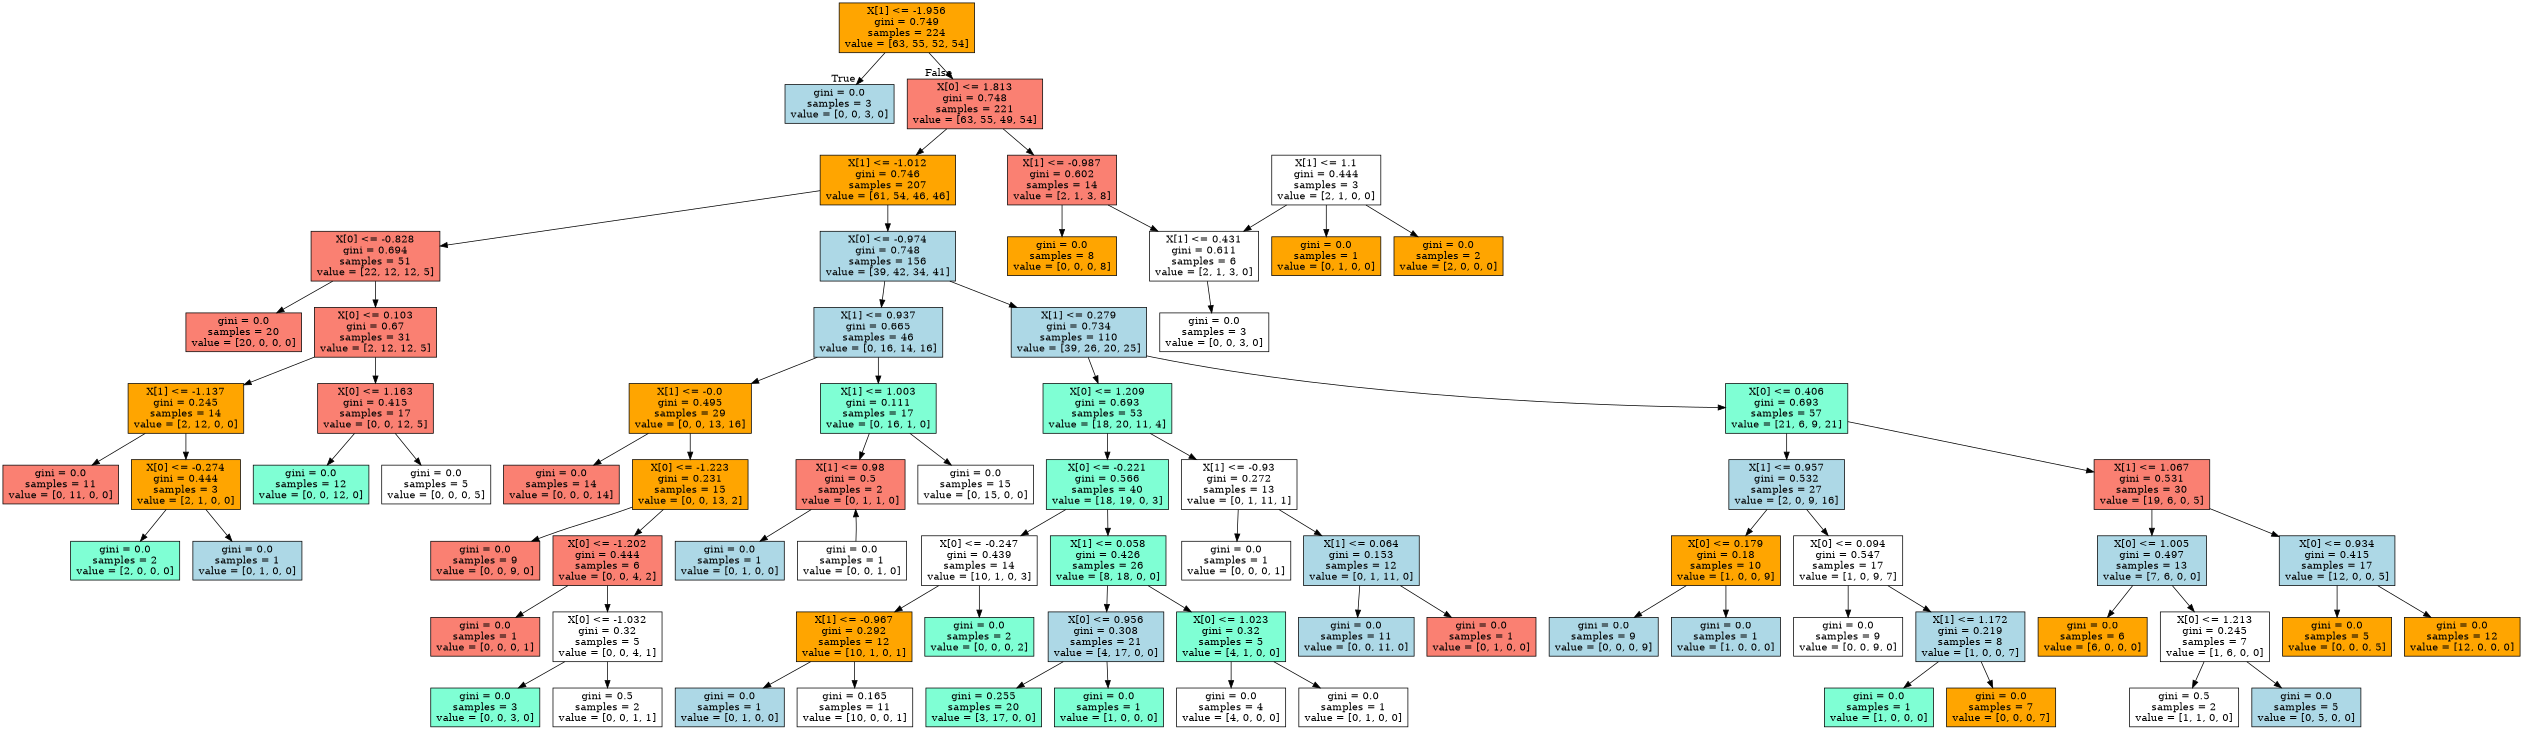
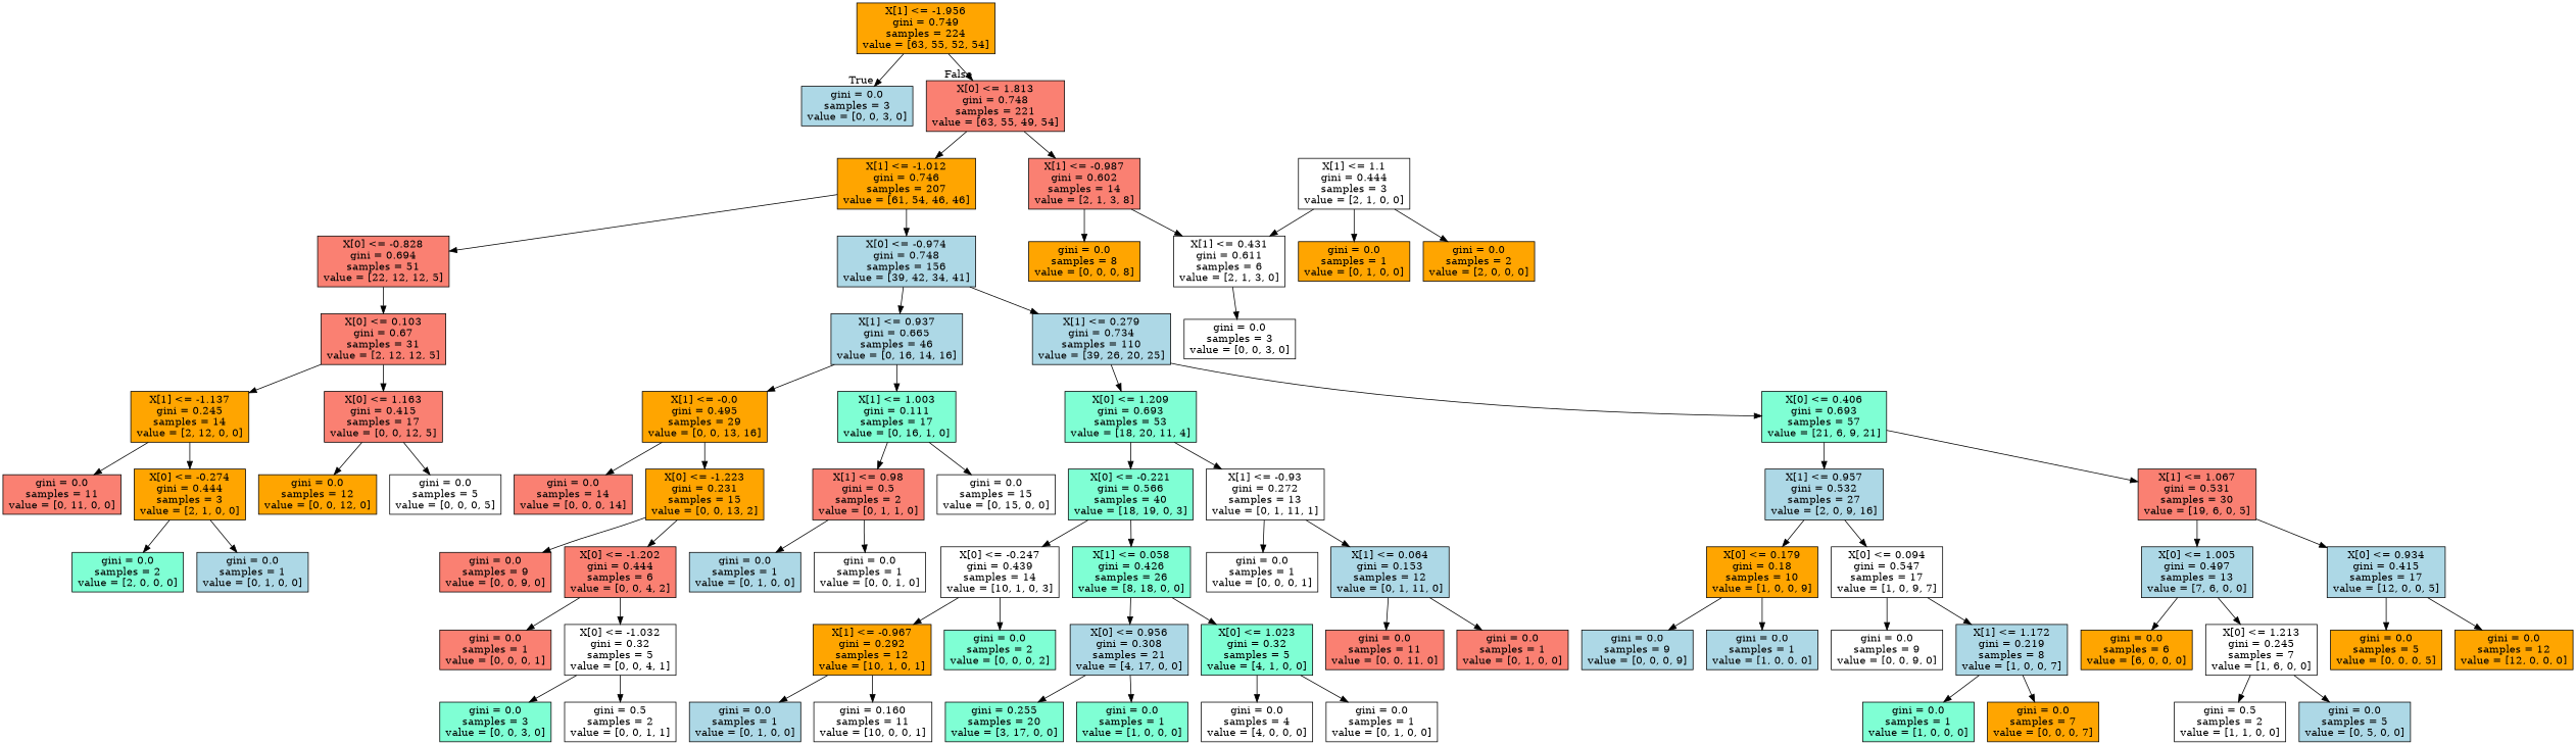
  digraph {
    node [fillcolor=white shape=box style=filled]
    n1 [fillcolor=orange label="X[1] <= -1.956\ngini = 0.749\nsamples = 224\nvalue = [63, 55, 52, 54]"]
    n2 [fillcolor=lightblue label="gini = 0.0\nsamples = 3\nvalue = [0, 0, 3, 0]"]
    n3 [fillcolor=salmon label="X[0] <= 1.813\ngini = 0.748\nsamples = 221\nvalue = [63, 55, 49, 54]"]
    n4 [fillcolor=orange label="X[1] <= -1.012\ngini = 0.746\nsamples = 207\nvalue = [61, 54, 46, 46]"]
    n5 [fillcolor=salmon label="X[1] <= -0.987\ngini = 0.602\nsamples = 14\nvalue = [2, 1, 3, 8]"]
    n6 [fillcolor=salmon label="X[0] <= -0.828\ngini = 0.694\nsamples = 51\nvalue = [22, 12, 12, 5]"]
    n7 [fillcolor=lightblue label="X[0] <= -0.974\ngini = 0.748\nsamples = 156\nvalue = [39, 42, 34, 41]"]
    n8 [fillcolor=orange label="gini = 0.0\nsamples = 8\nvalue = [0, 0, 0, 8]"]
    n9 [label="X[1] <= 0.431\ngini = 0.611\nsamples = 6\nvalue = [2, 1, 3, 0]"]
-   n10 [fillcolor=salmon label="gini = 0.0\nsamples = 20\nvalue = [20, 0, 0, 0]"]
    n11 [fillcolor=salmon label="X[0] <= 0.103\ngini = 0.67\nsamples = 31\nvalue = [2, 12, 12, 5]"]
    n12 [fillcolor=lightblue label="X[1] <= 0.937\ngini = 0.665\nsamples = 46\nvalue = [0, 16, 14, 16]"]
    n13 [fillcolor=lightblue label="X[1] <= 0.279\ngini = 0.734\nsamples = 110\nvalue = [39, 26, 20, 25]"]
    n14 [fillcolor=orange label="X[1] <= -1.137\ngini = 0.245\nsamples = 14\nvalue = [2, 12, 0, 0]"]
    n15 [fillcolor=salmon label="X[0] <= 1.163\ngini = 0.415\nsamples = 17\nvalue = [0, 0, 12, 5]"]
    n16 [fillcolor=salmon label="gini = 0.0\nsamples = 11\nvalue = [0, 11, 0, 0]"]
    n17 [fillcolor=orange label="X[0] <= -0.274\ngini = 0.444\nsamples = 3\nvalue = [2, 1, 0, 0]"]
-   n18 [fillcolor=aquamarine label="gini = 0.0\nsamples = 12\nvalue = [0, 0, 12, 0]"]
+   n18 [fillcolor=orange label="gini = 0.0\nsamples = 12\nvalue = [0, 0, 12, 0]"]
    n19 [label="gini = 0.0\nsamples = 5\nvalue = [0, 0, 0, 5]"]
    n20 [fillcolor=aquamarine label="gini = 0.0\nsamples = 2\nvalue = [2, 0, 0, 0]"]
    n21 [fillcolor=lightblue label="gini = 0.0\nsamples = 1\nvalue = [0, 1, 0, 0]"]
    n22 [fillcolor=orange label="X[1] <= -0.0\ngini = 0.495\nsamples = 29\nvalue = [0, 0, 13, 16]"]
    n23 [fillcolor=aquamarine label="X[1] <= 1.003\ngini = 0.111\nsamples = 17\nvalue = [0, 16, 1, 0]"]
    n24 [fillcolor=aquamarine label="X[0] <= 1.209\ngini = 0.693\nsamples = 53\nvalue = [18, 20, 11, 4]"]
    n25 [fillcolor=aquamarine label="X[0] <= 0.406\ngini = 0.693\nsamples = 57\nvalue = [21, 6, 9, 21]"]
    n26 [fillcolor=salmon label="gini = 0.0\nsamples = 14\nvalue = [0, 0, 0, 14]"]
    n27 [fillcolor=orange label="X[0] <= -1.223\ngini = 0.231\nsamples = 15\nvalue = [0, 0, 13, 2]"]
    n28 [fillcolor=salmon label="X[1] <= 0.98\ngini = 0.5\nsamples = 2\nvalue = [0, 1, 1, 0]"]
    n29 [label="gini = 0.0\nsamples = 15\nvalue = [0, 15, 0, 0]"]
    n30 [fillcolor=salmon label="gini = 0.0\nsamples = 9\nvalue = [0, 0, 9, 0]"]
    n31 [fillcolor=salmon label="X[0] <= -1.202\ngini = 0.444\nsamples = 6\nvalue = [0, 0, 4, 2]"]
    n32 [fillcolor=salmon label="gini = 0.0\nsamples = 1\nvalue = [0, 0, 0, 1]"]
    n33 [label="X[0] <= -1.032\ngini = 0.32\nsamples = 5\nvalue = [0, 0, 4, 1]"]
    n34 [fillcolor=aquamarine label="gini = 0.0\nsamples = 3\nvalue = [0, 0, 3, 0]"]
    n35 [label="gini = 0.5\nsamples = 2\nvalue = [0, 0, 1, 1]"]
    n36 [fillcolor=lightblue label="gini = 0.0\nsamples = 1\nvalue = [0, 1, 0, 0]"]
    n37 [label="gini = 0.0\nsamples = 1\nvalue = [0, 0, 1, 0]"]
    n38 [fillcolor=aquamarine label="X[0] <= -0.221\ngini = 0.566\nsamples = 40\nvalue = [18, 19, 0, 3]"]
    n39 [label="X[1] <= -0.93\ngini = 0.272\nsamples = 13\nvalue = [0, 1, 11, 1]"]
    n40 [fillcolor=lightblue label="X[1] <= 0.957\ngini = 0.532\nsamples = 27\nvalue = [2, 0, 9, 16]"]
    n41 [fillcolor=salmon label="X[1] <= 1.067\ngini = 0.531\nsamples = 30\nvalue = [19, 6, 0, 5]"]
    n42 [label="X[0] <= -0.247\ngini = 0.439\nsamples = 14\nvalue = [10, 1, 0, 3]"]
    n43 [fillcolor=aquamarine label="X[1] <= 0.058\ngini = 0.426\nsamples = 26\nvalue = [8, 18, 0, 0]"]
    n44 [label="gini = 0.0\nsamples = 1\nvalue = [0, 0, 0, 1]"]
    n45 [fillcolor=lightblue label="X[1] <= 0.064\ngini = 0.153\nsamples = 12\nvalue = [0, 1, 11, 0]"]
    n46 [fillcolor=orange label="X[1] <= -0.967\ngini = 0.292\nsamples = 12\nvalue = [10, 1, 0, 1]"]
    n47 [fillcolor=aquamarine label="gini = 0.0\nsamples = 2\nvalue = [0, 0, 0, 2]"]
    n48 [fillcolor=lightblue label="X[0] <= 0.956\ngini = 0.308\nsamples = 21\nvalue = [4, 17, 0, 0]"]
    n49 [fillcolor=aquamarine label="X[0] <= 1.023\ngini = 0.32\nsamples = 5\nvalue = [4, 1, 0, 0]"]
    n50 [fillcolor=lightblue label="gini = 0.0\nsamples = 1\nvalue = [0, 1, 0, 0]"]
-   n51 [label="gini = 0.165\nsamples = 11\nvalue = [10, 0, 0, 1]"]
+   n51 [label="gini = 0.160\nsamples = 11\nvalue = [10, 0, 0, 1]"]
    n52 [fillcolor=aquamarine label="gini = 0.255\nsamples = 20\nvalue = [3, 17, 0, 0]"]
    n53 [fillcolor=aquamarine label="gini = 0.0\nsamples = 1\nvalue = [1, 0, 0, 0]"]
    n54 [label="gini = 0.0\nsamples = 4\nvalue = [4, 0, 0, 0]"]
    n55 [label="gini = 0.0\nsamples = 1\nvalue = [0, 1, 0, 0]"]
-   n56 [fillcolor=lightblue label="gini = 0.0\nsamples = 11\nvalue = [0, 0, 11, 0]"]
+   n56 [fillcolor=salmon label="gini = 0.0\nsamples = 11\nvalue = [0, 0, 11, 0]"]
    n57 [fillcolor=salmon label="gini = 0.0\nsamples = 1\nvalue = [0, 1, 0, 0]"]
    n58 [fillcolor=orange label="X[0] <= 0.179\ngini = 0.18\nsamples = 10\nvalue = [1, 0, 0, 9]"]
    n59 [label="X[0] <= 0.094\ngini = 0.547\nsamples = 17\nvalue = [1, 0, 9, 7]"]
    n60 [fillcolor=lightblue label="X[0] <= 1.005\ngini = 0.497\nsamples = 13\nvalue = [7, 6, 0, 0]"]
    n61 [fillcolor=lightblue label="X[0] <= 0.934\ngini = 0.415\nsamples = 17\nvalue = [12, 0, 0, 5]"]
    n62 [fillcolor=lightblue label="gini = 0.0\nsamples = 9\nvalue = [0, 0, 0, 9]"]
    n63 [fillcolor=lightblue label="gini = 0.0\nsamples = 1\nvalue = [1, 0, 0, 0]"]
    n64 [label="gini = 0.0\nsamples = 9\nvalue = [0, 0, 9, 0]"]
    n65 [fillcolor=lightblue label="X[1] <= 1.172\ngini = 0.219\nsamples = 8\nvalue = [1, 0, 0, 7]"]
    n66 [fillcolor=aquamarine label="gini = 0.0\nsamples = 1\nvalue = [1, 0, 0, 0]"]
    n67 [fillcolor=orange label="gini = 0.0\nsamples = 7\nvalue = [0, 0, 0, 7]"]
    n68 [fillcolor=orange label="gini = 0.0\nsamples = 6\nvalue = [6, 0, 0, 0]"]
    n69 [label="X[0] <= 1.213\ngini = 0.245\nsamples = 7\nvalue = [1, 6, 0, 0]"]
    n70 [fillcolor=orange label="gini = 0.0\nsamples = 5\nvalue = [0, 0, 0, 5]"]
    n71 [fillcolor=orange label="gini = 0.0\nsamples = 12\nvalue = [12, 0, 0, 0]"]
    n72 [label="gini = 0.5\nsamples = 2\nvalue = [1, 1, 0, 0]"]
    n73 [fillcolor=lightblue label="gini = 0.0\nsamples = 5\nvalue = [0, 5, 0, 0]"]
    n74 [label="gini = 0.0\nsamples = 3\nvalue = [0, 0, 3, 0]"]
    n75 [label="X[1] <= 1.1\ngini = 0.444\nsamples = 3\nvalue = [2, 1, 0, 0]"]
    n76 [fillcolor=orange label="gini = 0.0\nsamples = 1\nvalue = [0, 1, 0, 0]"]
    n77 [fillcolor=orange label="gini = 0.0\nsamples = 2\nvalue = [2, 0, 0, 0]"]
    n1 -> n2 [headlabel=True labelangle=45 labeldistance=2.5]
    n1 -> n3 [headlabel=False labelangle=-45 labeldistance=2.5]
    n3 -> n4
    n3 -> n5
    n4 -> n6
    n4 -> n7
    n5 -> n8
    n5 -> n9
-   n6 -> n10
    n6 -> n11
    n7 -> n12
    n7 -> n13
    n9 -> n74
    n11 -> n14
    n11 -> n15
    n12 -> n22
    n12 -> n23
    n13 -> n24
    n13 -> n25
    n14 -> n16
    n14 -> n17
    n15 -> n18
    n15 -> n19
    n17 -> n20
    n17 -> n21
    n22 -> n26
    n22 -> n27
    n23 -> n28
    n23 -> n29
    n24 -> n38
    n24 -> n39
    n25 -> n40
    n25 -> n41
    n27 -> n30
    n27 -> n31
    n28 -> n36
-   n37 -> n28
+   n28 -> n37
    n31 -> n32
    n31 -> n33
    n33 -> n34
    n33 -> n35
    n38 -> n42
    n38 -> n43
    n39 -> n44
    n39 -> n45
    n40 -> n58
    n40 -> n59
    n41 -> n60
    n41 -> n61
    n42 -> n46
    n42 -> n47
    n43 -> n48
    n43 -> n49
    n45 -> n56
    n45 -> n57
    n46 -> n50
    n46 -> n51
    n48 -> n52
    n48 -> n53
    n49 -> n54
    n49 -> n55
    n58 -> n62
    n58 -> n63
    n59 -> n64
    n59 -> n65
    n60 -> n68
    n60 -> n69
    n61 -> n70
    n61 -> n71
    n65 -> n66
    n65 -> n67
    n69 -> n72
    n69 -> n73
    n75 -> n9
    n75 -> n76
    n75 -> n77
  }
